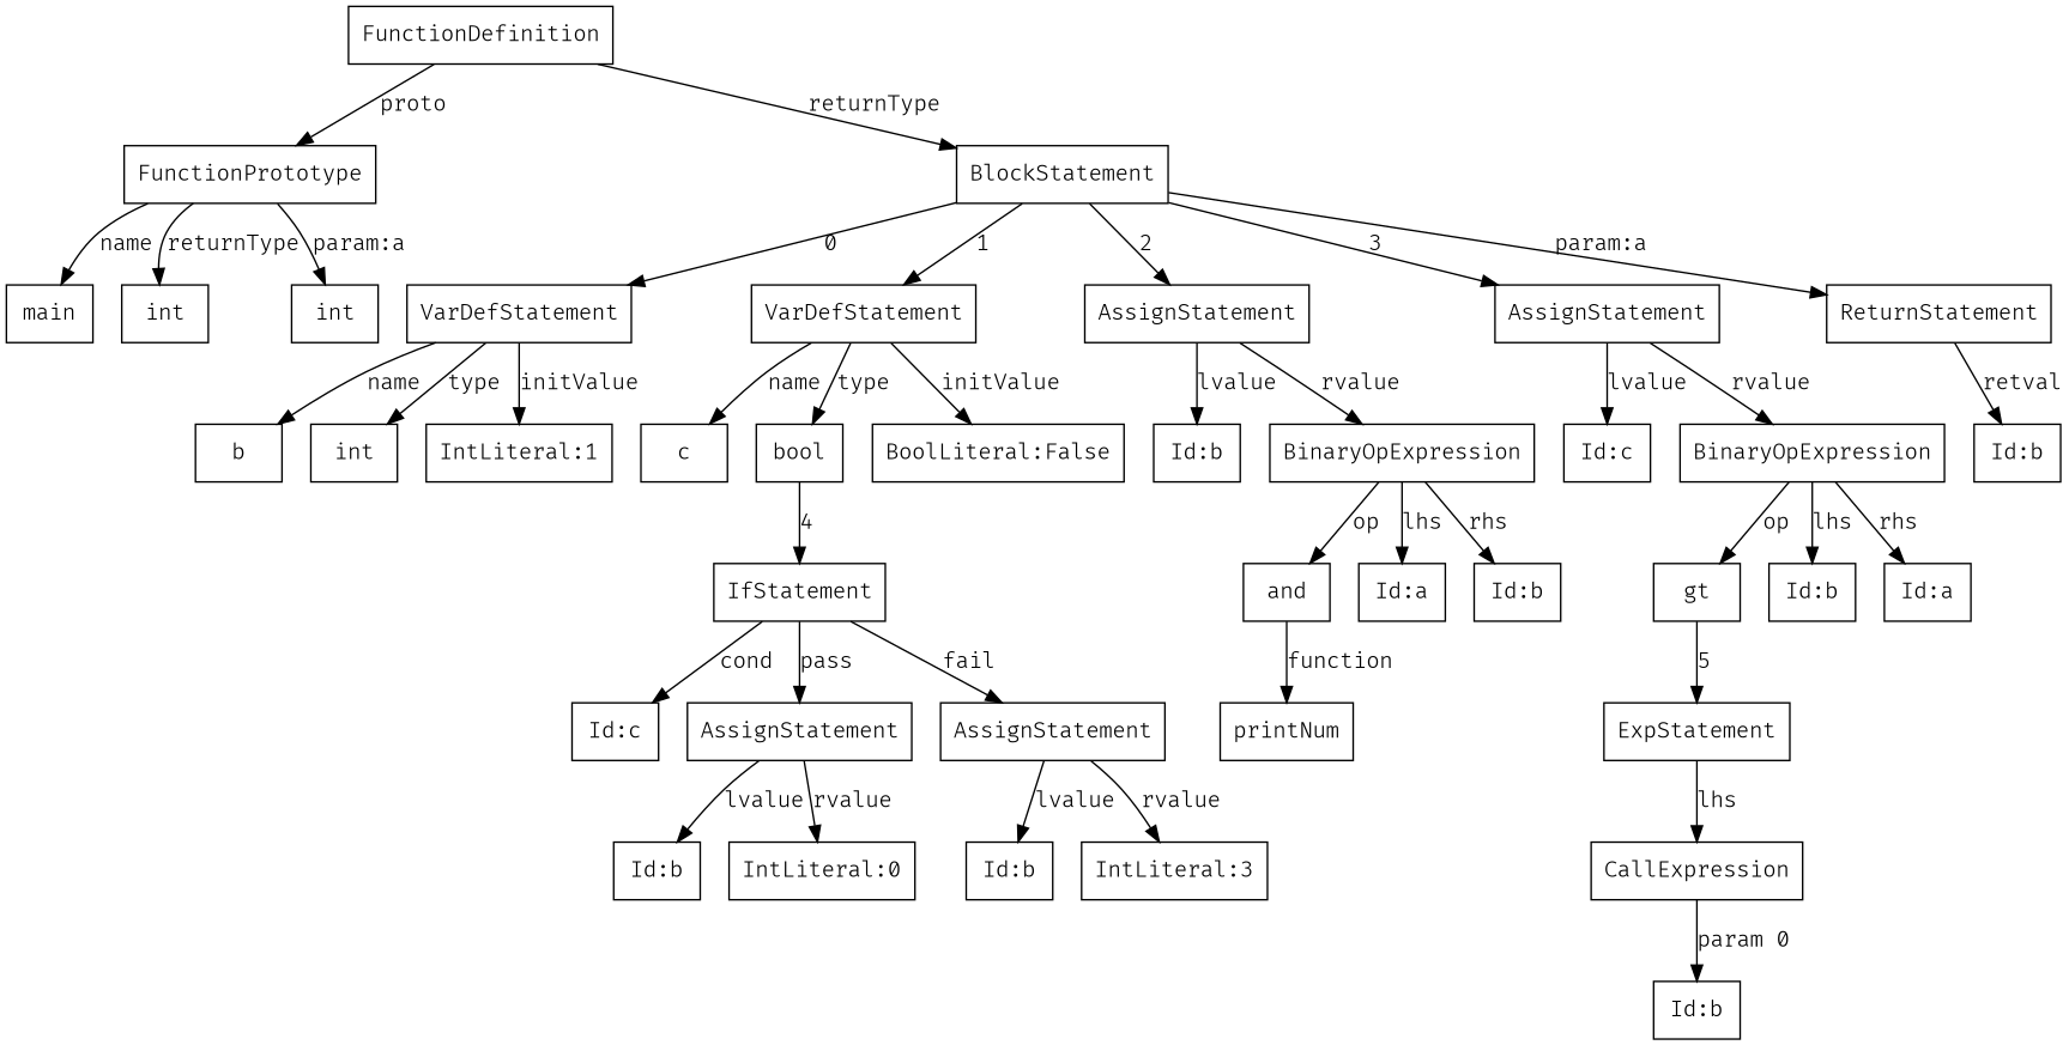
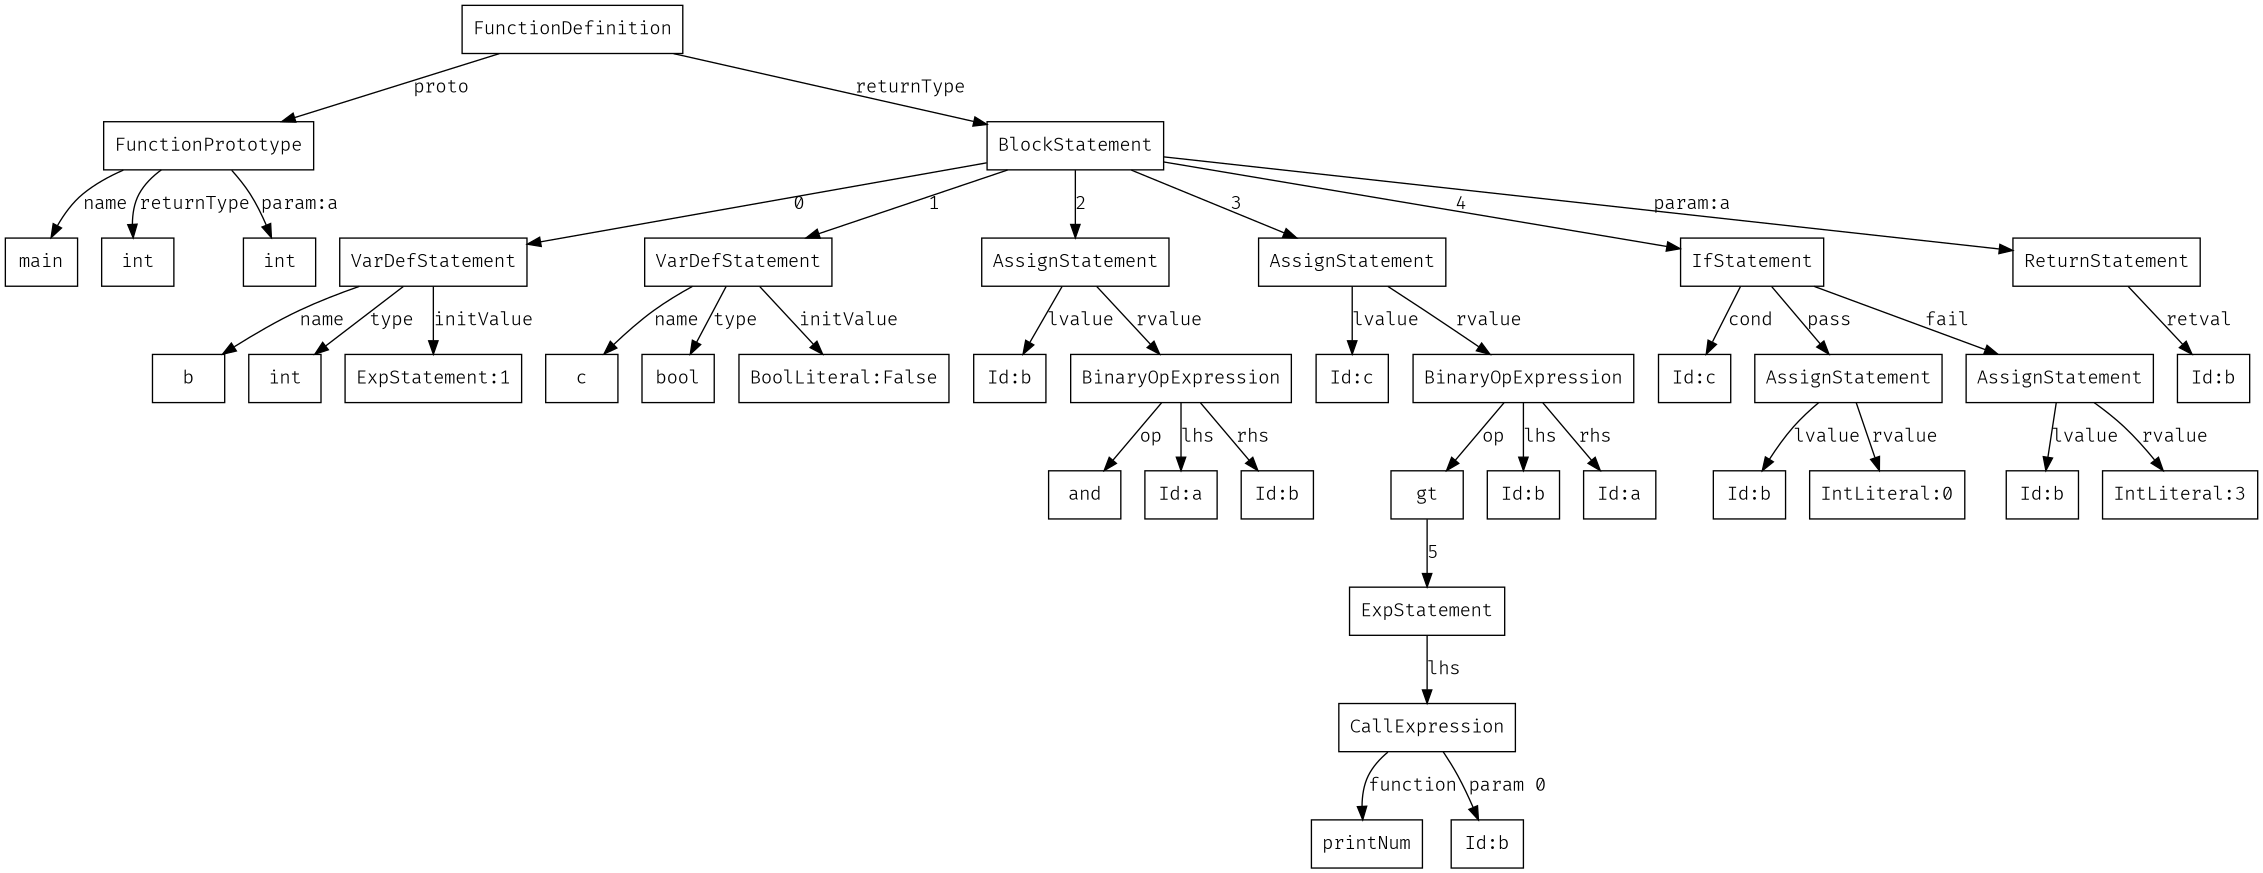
  digraph {
    node [fontname="Fira Code Light" shape=box]
    edge [fontname="Fira Code Light" splines=line]
    n1 [label=FunctionDefinition]
    n2 [label=FunctionPrototype]
    n3 [label=BlockStatement]
    n4 [label=main]
    n5 [label=int]
    n6 [label=int]
    n7 [label=VarDefStatement]
    n8 [label=VarDefStatement]
    n9 [label=AssignStatement]
    n10 [label=AssignStatement]
    n11 [label=IfStatement]
    n12 [label=ReturnStatement]
    n13 [label=b]
    n14 [label=int]
-   n15 [label="IntLiteral:1"]
+   n15 [label="ExpStatement:1"]
    n16 [label=c]
    n17 [label=bool]
    n18 [label="BoolLiteral:False"]
    n19 [label="Id:b"]
    n20 [label=BinaryOpExpression]
    n21 [label="Id:c"]
    n22 [label=BinaryOpExpression]
    n23 [label="Id:c"]
    n24 [label=AssignStatement]
    n25 [label=AssignStatement]
    n26 [label=ExpStatement]
    n27 [label=CallExpression]
    n28 [label="Id:b"]
    n29 [label=and]
    n30 [label="Id:a"]
    n31 [label="Id:b"]
    n32 [label=gt]
    n33 [label="Id:b"]
    n34 [label="Id:a"]
    n35 [label="Id:b"]
    n36 [label="IntLiteral:0"]
    n37 [label="Id:b"]
    n38 [label="IntLiteral:3"]
    n39 [label=printNum]
    n40 [label="Id:b"]
    n1 -> n2 [label=proto]
    n1 -> n3 [label=returnType]
    n2 -> n4 [label=name]
    n2 -> n5 [label=returnType]
    n2 -> n6 [label="param:a"]
    n3 -> n7 [label=0]
    n3 -> n8 [label=1]
    n3 -> n9 [label=2]
    n3 -> n10 [label=3]
-   n17 -> n11 [label=4]
+   n3 -> n11 [label=4]
    n3 -> n12 [label="param:a"]
    n7 -> n13 [label=name]
    n7 -> n14 [label=type]
    n7 -> n15 [label=initValue]
    n8 -> n16 [label=name]
    n8 -> n17 [label=type]
    n8 -> n18 [label=initValue]
    n9 -> n19 [label=lvalue]
    n9 -> n20 [label=rvalue]
    n10 -> n21 [label=lvalue]
    n10 -> n22 [label=rvalue]
    n11 -> n23 [label=cond]
    n11 -> n24 [label=pass]
    n11 -> n25 [label=fail]
    n12 -> n28 [label=retval]
    n20 -> n29 [label=op]
    n20 -> n30 [label=lhs]
    n20 -> n31 [label=rhs]
    n22 -> n32 [label=op]
    n22 -> n33 [label=lhs]
    n22 -> n34 [label=rhs]
    n24 -> n35 [label=lvalue]
    n24 -> n36 [label=rvalue]
    n25 -> n37 [label=lvalue]
    n25 -> n38 [label=rvalue]
    n26 -> n27 [label=lhs]
-   n29 -> n39 [label=function]
+   n27 -> n39 [label=function]
    n27 -> n40 [label="param 0"]
    n32 -> n26 [label=5]
  }
